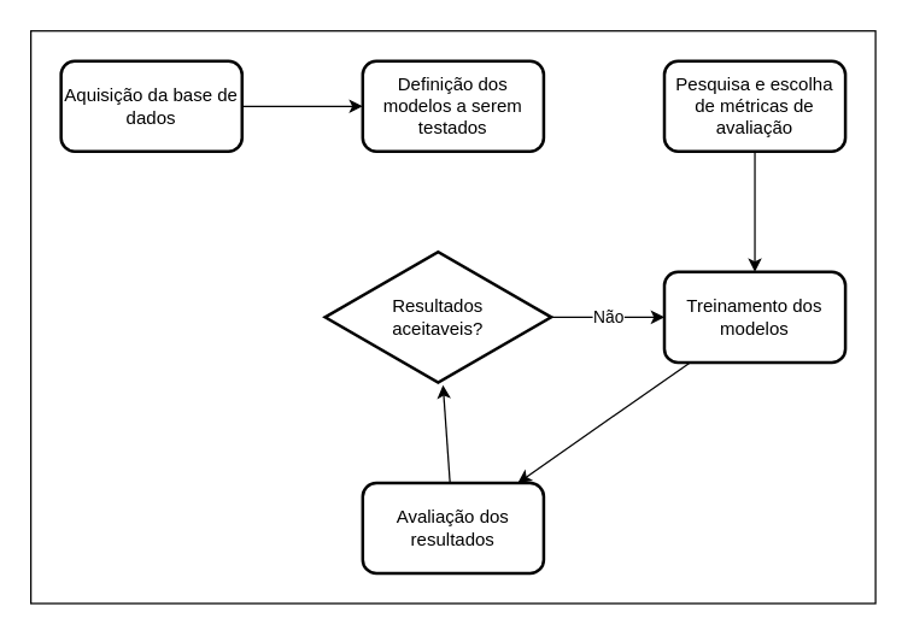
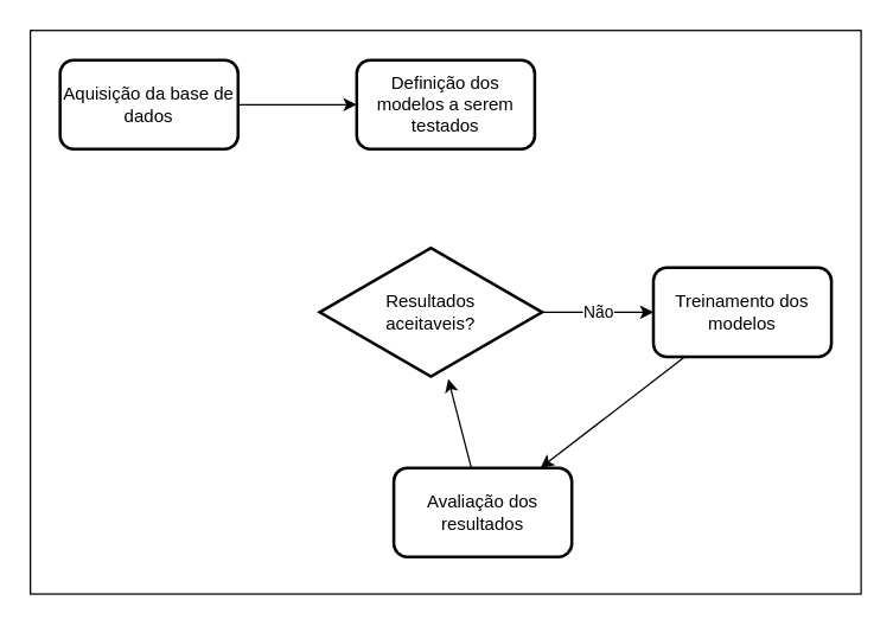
  <mxCell id="0" />
  <mxCell id="1" parent="0" />
  <mxCell id="2" value="" style="rounded=0;whiteSpace=wrap;html=1;fillColor=#FFFFFF;fontColor=#000000;" parent="1" vertex="1"><mxGeometry x="20" y="20" width="560" height="380" as="geometry" /></mxCell>
  <mxCell id="3" style="edgeStyle=none;html=1;fontColor=#000000;strokeColor=#000000;" parent="1" source="4" target="5" edge="1"><mxGeometry relative="1" as="geometry" /></mxCell>
  <mxCell id="4" value="Aquisição da base de dados" style="rounded=1;whiteSpace=wrap;html=1;fontColor=#000000;fillColor=#FFFFFF;strokeWidth=2;" parent="1" vertex="1"><mxGeometry x="40" y="40" width="120" height="60" as="geometry" /></mxCell>
  <mxCell id="5" value="Definição dos modelos a serem testados" style="rounded=1;whiteSpace=wrap;html=1;fontColor=#000000;fillColor=#FFFFFF;strokeWidth=2;" parent="1" vertex="1"><mxGeometry x="240" y="40" width="120" height="60" as="geometry" /></mxCell>
- <mxCell id="6" style="edgeStyle=none;html=1;fontColor=#000000;strokeColor=#000000;" parent="1" source="7" target="9" edge="1"><mxGeometry relative="1" as="geometry" /></mxCell>
- <mxCell id="7" value="Pesquisa e escolha de métricas de avaliação" style="rounded=1;whiteSpace=wrap;html=1;fontColor=#000000;fillColor=#FFFFFF;strokeWidth=2;" parent="1" vertex="1"><mxGeometry x="440" y="40" width="120" height="60" as="geometry" /></mxCell>
  <mxCell id="8" style="edgeStyle=none;html=1;fontColor=#000000;strokeColor=#000000;" parent="1" source="9" target="11" edge="1"><mxGeometry relative="1" as="geometry" /></mxCell>
  <mxCell id="9" value="Treinamento dos modelos" style="rounded=1;whiteSpace=wrap;html=1;fontColor=#000000;fillColor=#FFFFFF;strokeWidth=2;" parent="1" vertex="1"><mxGeometry x="440" y="180" width="120" height="60" as="geometry" /></mxCell>
  <mxCell id="10" style="edgeStyle=none;html=1;fontColor=#000000;strokeColor=#000000;" parent="1" source="11" target="13" edge="1"><mxGeometry relative="1" as="geometry" /></mxCell>
- <mxCell id="11" value="Avaliação dos resultados" style="rounded=1;whiteSpace=wrap;html=1;fontColor=#000000;fillColor=#FFFFFF;strokeWidth=2;" parent="1" vertex="1"><mxGeometry x="240" y="320" width="120" height="60" as="geometry" /></mxCell>
+ <mxCell id="11" value="Avaliação dos resultados" style="rounded=1;whiteSpace=wrap;html=1;fontColor=#000000;fillColor=#FFFFFF;strokeWidth=2;" parent="1" vertex="1"><mxGeometry x="265" y="315" width="120" height="60" as="geometry" /></mxCell>
  <mxCell id="12" value="Não" style="edgeStyle=none;html=1;strokeColor=#000000;fontColor=#000000;labelBackgroundColor=#FFFFFF;" parent="1" source="13" target="9" edge="1"><mxGeometry x="0.013" relative="1" as="geometry"><Array as="points"><mxPoint x="400" y="210" /></Array><mxPoint as="offset" /></mxGeometry></mxCell>
  <mxCell id="13" value="Resultados &lt;br&gt;aceitaveis?" style="html=1;whiteSpace=wrap;aspect=fixed;shape=isoRectangle;strokeWidth=2;fontColor=#000000;fillColor=#FFFFFF;" parent="1" vertex="1"><mxGeometry x="215" y="165" width="150" height="90" as="geometry" /></mxCell>
